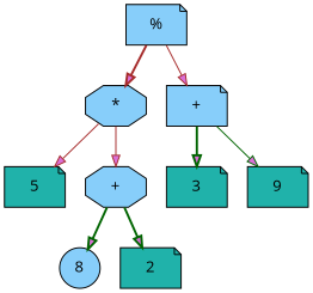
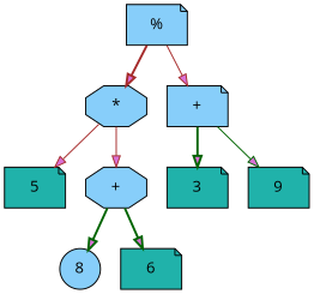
  digraph {
    fontname="Open Sans"
    node [fillcolor=lightskyblue fontname="Open Sans" shape=note style=filled]
    edge [arrowType=normal color=darkgreen fillcolor=orchid fontname="Open Sans" style=bold]
    n1 [fillcolor=lightseagreen label=5]
    n2 [label=8 shape=circle]
-   n3 [fillcolor=lightseagreen label=2]
+   n3 [fillcolor=lightseagreen label=6]
    n4 [label="+" shape=octagon]
    n5 [label="*" shape=octagon]
    n6 [fillcolor=lightseagreen label=3]
    n7 [fillcolor=lightseagreen label=9]
    n8 [label="+"]
    n9 [label="\%"]
    n4 -> n2
    n4 -> n3
    n5 -> n1 [color=brown style=solid]
    n5 -> n4 [color=brown style=solid]
    n8 -> n6
    n8 -> n7 [style=solid]
    n9 -> n5 [color=brown]
    n9 -> n8 [color=brown style=solid]
  }
